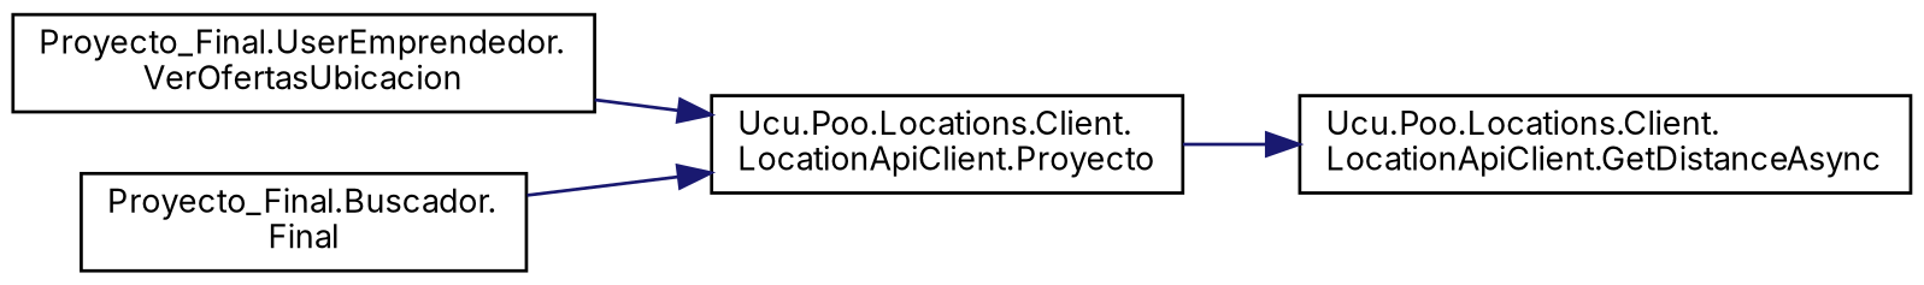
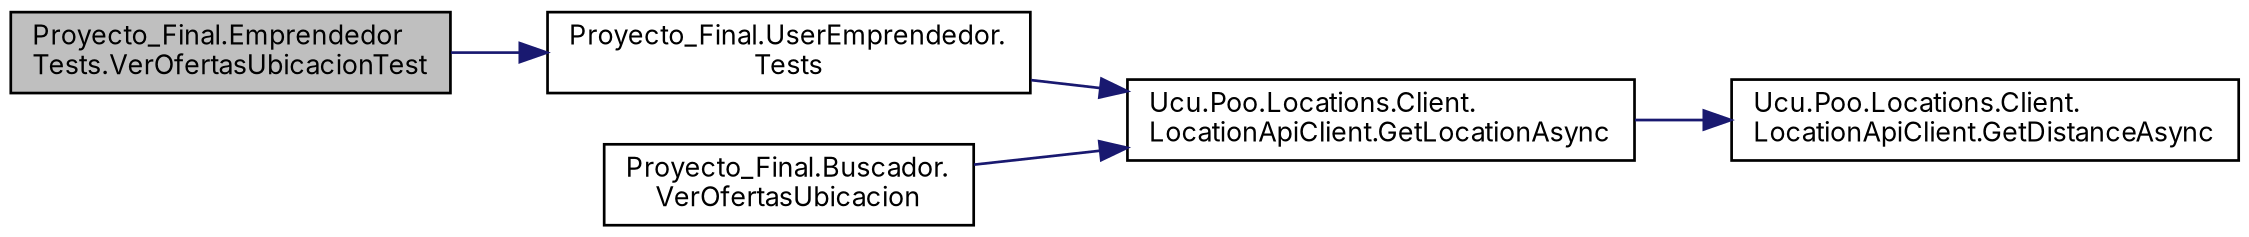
  digraph {
    fontname=Inter
    rankdir=LR
    node [color=black fillcolor=white fontname=Inter fontsize=10 shape=record style=filled]
    edge [color=midnightblue fontname=Inter fontsize=10 labelfontname=Helvetica labelfontsize=10 style=solid]
-   n2 [height=0.2 label="Proyecto_Final.UserEmprendedor.\lVerOfertasUbicacion" width=0.4]
+   n1 [fillcolor=grey75 fontcolor=black height=0.2 label="Proyecto_Final.Emprendedor\lTests.VerOfertasUbicacionTest" width=0.4]
+   n2 [height=0.2 label="Proyecto_Final.UserEmprendedor.\lTests" width=0.4]
    n3 [height=0.2 label="Ucu.Poo.Locations.Client.\lLocationApiClient.GetDistanceAsync" width=0.4]
-   n4 [height=0.2 label="Ucu.Poo.Locations.Client.\lLocationApiClient.Proyecto" width=0.4]
-   n5 [height=0.2 label="Proyecto_Final.Buscador.\lFinal" width=0.4]
+   n4 [height=0.2 label="Ucu.Poo.Locations.Client.\lLocationApiClient.GetLocationAsync" width=0.4]
+   n5 [height=0.2 label="Proyecto_Final.Buscador.\lVerOfertasUbicacion" width=0.4]
+   n1 -> n2
    n2 -> n4
    n4 -> n3
    n5 -> n4
  }
